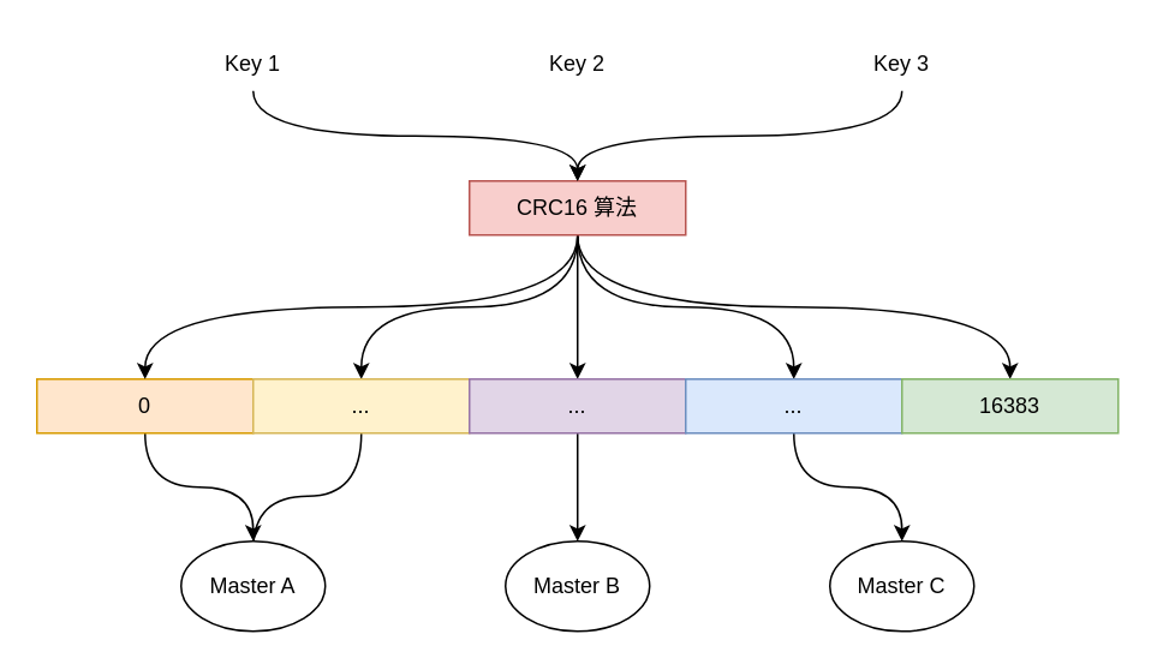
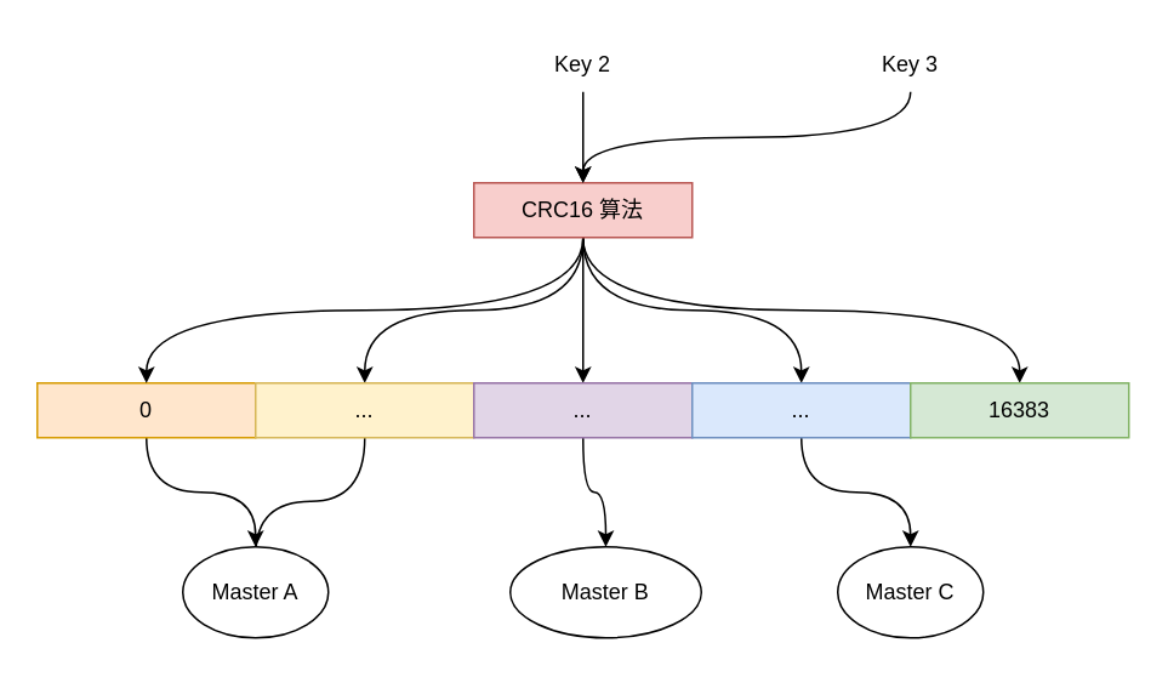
  <mxCell id="0" />
  <mxCell id="1" parent="0" />
  <mxCell id="2" style="edgeStyle=orthogonalEdgeStyle;curved=1;rounded=0;orthogonalLoop=1;jettySize=auto;html=1;exitX=0.5;exitY=1;exitDx=0;exitDy=0;" edge="1" parent="1" source="3" target="17"><mxGeometry relative="1" as="geometry" /></mxCell>
  <mxCell id="3" value="0" style="rounded=0;whiteSpace=wrap;html=1;fillColor=#ffe6cc;strokeColor=#d79b00;" vertex="1" parent="1"><mxGeometry x="20" y="210" width="120" height="30" as="geometry" /></mxCell>
  <mxCell id="4" style="edgeStyle=orthogonalEdgeStyle;rounded=0;orthogonalLoop=1;jettySize=auto;html=1;exitX=0.5;exitY=1;exitDx=0;exitDy=0;entryX=0.5;entryY=0;entryDx=0;entryDy=0;curved=1;" edge="1" parent="1" source="9" target="3"><mxGeometry relative="1" as="geometry" /></mxCell>
  <mxCell id="5" style="edgeStyle=orthogonalEdgeStyle;curved=1;rounded=0;orthogonalLoop=1;jettySize=auto;html=1;exitX=0.5;exitY=1;exitDx=0;exitDy=0;" edge="1" parent="1" source="9" target="11"><mxGeometry relative="1" as="geometry" /></mxCell>
  <mxCell id="6" style="edgeStyle=orthogonalEdgeStyle;curved=1;rounded=0;orthogonalLoop=1;jettySize=auto;html=1;exitX=0.5;exitY=1;exitDx=0;exitDy=0;" edge="1" parent="1" source="9" target="13"><mxGeometry relative="1" as="geometry" /></mxCell>
  <mxCell id="7" style="edgeStyle=orthogonalEdgeStyle;curved=1;rounded=0;orthogonalLoop=1;jettySize=auto;html=1;exitX=0.5;exitY=1;exitDx=0;exitDy=0;" edge="1" parent="1" source="9" target="15"><mxGeometry relative="1" as="geometry" /></mxCell>
  <mxCell id="8" style="edgeStyle=orthogonalEdgeStyle;curved=1;rounded=0;orthogonalLoop=1;jettySize=auto;html=1;exitX=0.5;exitY=1;exitDx=0;exitDy=0;entryX=0.5;entryY=0;entryDx=0;entryDy=0;" edge="1" parent="1" source="9" target="16"><mxGeometry relative="1" as="geometry" /></mxCell>
  <mxCell id="9" value="CRC16 算法" style="rounded=0;whiteSpace=wrap;html=1;fillColor=#f8cecc;strokeColor=#b85450;" vertex="1" parent="1"><mxGeometry x="260" y="100" width="120" height="30" as="geometry" /></mxCell>
  <mxCell id="10" style="edgeStyle=orthogonalEdgeStyle;curved=1;rounded=0;orthogonalLoop=1;jettySize=auto;html=1;exitX=0.5;exitY=1;exitDx=0;exitDy=0;" edge="1" parent="1" source="11"><mxGeometry relative="1" as="geometry"><mxPoint x="140" y="310" as="targetPoint" /></mxGeometry></mxCell>
  <mxCell id="11" value="..." style="rounded=0;whiteSpace=wrap;html=1;fillColor=#fff2cc;strokeColor=#d6b656;" vertex="1" parent="1"><mxGeometry x="140" y="210" width="120" height="30" as="geometry" /></mxCell>
  <mxCell id="12" style="edgeStyle=orthogonalEdgeStyle;curved=1;rounded=0;orthogonalLoop=1;jettySize=auto;html=1;exitX=0.5;exitY=1;exitDx=0;exitDy=0;" edge="1" parent="1" source="13" target="18"><mxGeometry relative="1" as="geometry" /></mxCell>
  <mxCell id="13" value="..." style="rounded=0;whiteSpace=wrap;html=1;fillColor=#e1d5e7;strokeColor=#9673a6;" vertex="1" parent="1"><mxGeometry x="260" y="210" width="120" height="30" as="geometry" /></mxCell>
  <mxCell id="14" style="edgeStyle=orthogonalEdgeStyle;curved=1;rounded=0;orthogonalLoop=1;jettySize=auto;html=1;exitX=0.5;exitY=1;exitDx=0;exitDy=0;" edge="1" parent="1" source="15" target="19"><mxGeometry relative="1" as="geometry" /></mxCell>
  <mxCell id="15" value="..." style="rounded=0;whiteSpace=wrap;html=1;fillColor=#dae8fc;strokeColor=#6c8ebf;" vertex="1" parent="1"><mxGeometry x="380" y="210" width="120" height="30" as="geometry" /></mxCell>
  <mxCell id="16" value="16383" style="rounded=0;whiteSpace=wrap;html=1;fillColor=#d5e8d4;strokeColor=#82b366;" vertex="1" parent="1"><mxGeometry x="500" y="210" width="120" height="30" as="geometry" /></mxCell>
  <mxCell id="17" value="Master A" style="ellipse;whiteSpace=wrap;html=1;" vertex="1" parent="1"><mxGeometry x="100" y="300" width="80" height="50" as="geometry" /></mxCell>
- <mxCell id="18" value="Master B" style="ellipse;whiteSpace=wrap;html=1;" vertex="1" parent="1"><mxGeometry x="280" y="300" width="80" height="50" as="geometry" /></mxCell>
+ <mxCell id="18" value="Master B" style="ellipse;whiteSpace=wrap;html=1;" vertex="1" parent="1"><mxGeometry x="280" y="300" width="105" height="50" as="geometry" /></mxCell>
  <mxCell id="19" value="Master C" style="ellipse;whiteSpace=wrap;html=1;" vertex="1" parent="1"><mxGeometry x="460" y="300" width="80" height="50" as="geometry" /></mxCell>
- <mxCell id="20" style="edgeStyle=orthogonalEdgeStyle;curved=1;rounded=0;orthogonalLoop=1;jettySize=auto;html=1;exitX=0.5;exitY=1;exitDx=0;exitDy=0;entryX=0.5;entryY=0;entryDx=0;entryDy=0;" edge="1" parent="1" source="21" target="9"><mxGeometry relative="1" as="geometry" /></mxCell>
- <mxCell id="21" value="Key 1" style="text;html=1;strokeColor=none;fillColor=none;align=center;verticalAlign=middle;whiteSpace=wrap;rounded=0;" vertex="1" parent="1"><mxGeometry x="110" y="20" width="60" height="30" as="geometry" /></mxCell>
+ <mxCell id="22" style="edgeStyle=orthogonalEdgeStyle;curved=1;rounded=0;orthogonalLoop=1;jettySize=auto;html=1;exitX=0.5;exitY=1;exitDx=0;exitDy=0;entryX=0.5;entryY=0;entryDx=0;entryDy=0;" edge="1" parent="1" source="23" target="9"><mxGeometry relative="1" as="geometry" /></mxCell>
  <mxCell id="23" value="Key 2" style="text;html=1;strokeColor=none;fillColor=none;align=center;verticalAlign=middle;whiteSpace=wrap;rounded=0;" vertex="1" parent="1"><mxGeometry x="290" y="20" width="60" height="30" as="geometry" /></mxCell>
  <mxCell id="24" style="edgeStyle=orthogonalEdgeStyle;curved=1;rounded=0;orthogonalLoop=1;jettySize=auto;html=1;exitX=0.5;exitY=1;exitDx=0;exitDy=0;entryX=0.5;entryY=0;entryDx=0;entryDy=0;" edge="1" parent="1" source="25" target="9"><mxGeometry relative="1" as="geometry" /></mxCell>
  <mxCell id="25" value="Key 3" style="text;html=1;strokeColor=none;fillColor=none;align=center;verticalAlign=middle;whiteSpace=wrap;rounded=0;" vertex="1" parent="1"><mxGeometry x="470" y="20" width="60" height="30" as="geometry" /></mxCell>
